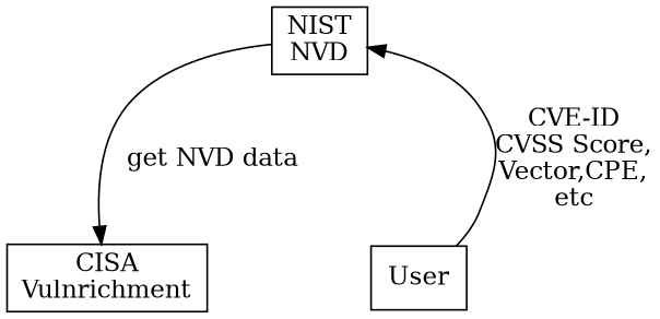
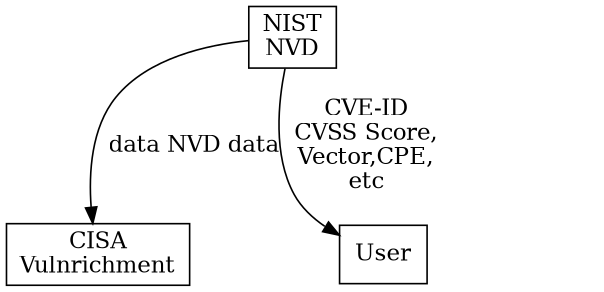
  digraph {
    node [shape=box]
    n1 [label="NIST\nNVD"]
    n2 [label="CISA\nVulnrichment"]
    User
-   n1 -> n2 [label="get NVD data"]
-   User -> n1 [label="CVE-ID\nCVSS Score,\nVector,CPE,\netc"]
+   n1 -> n2 [label="data NVD data"]
+   n1 -> User [label="CVE-ID\nCVSS Score,\nVector,CPE,\netc"]
  }
